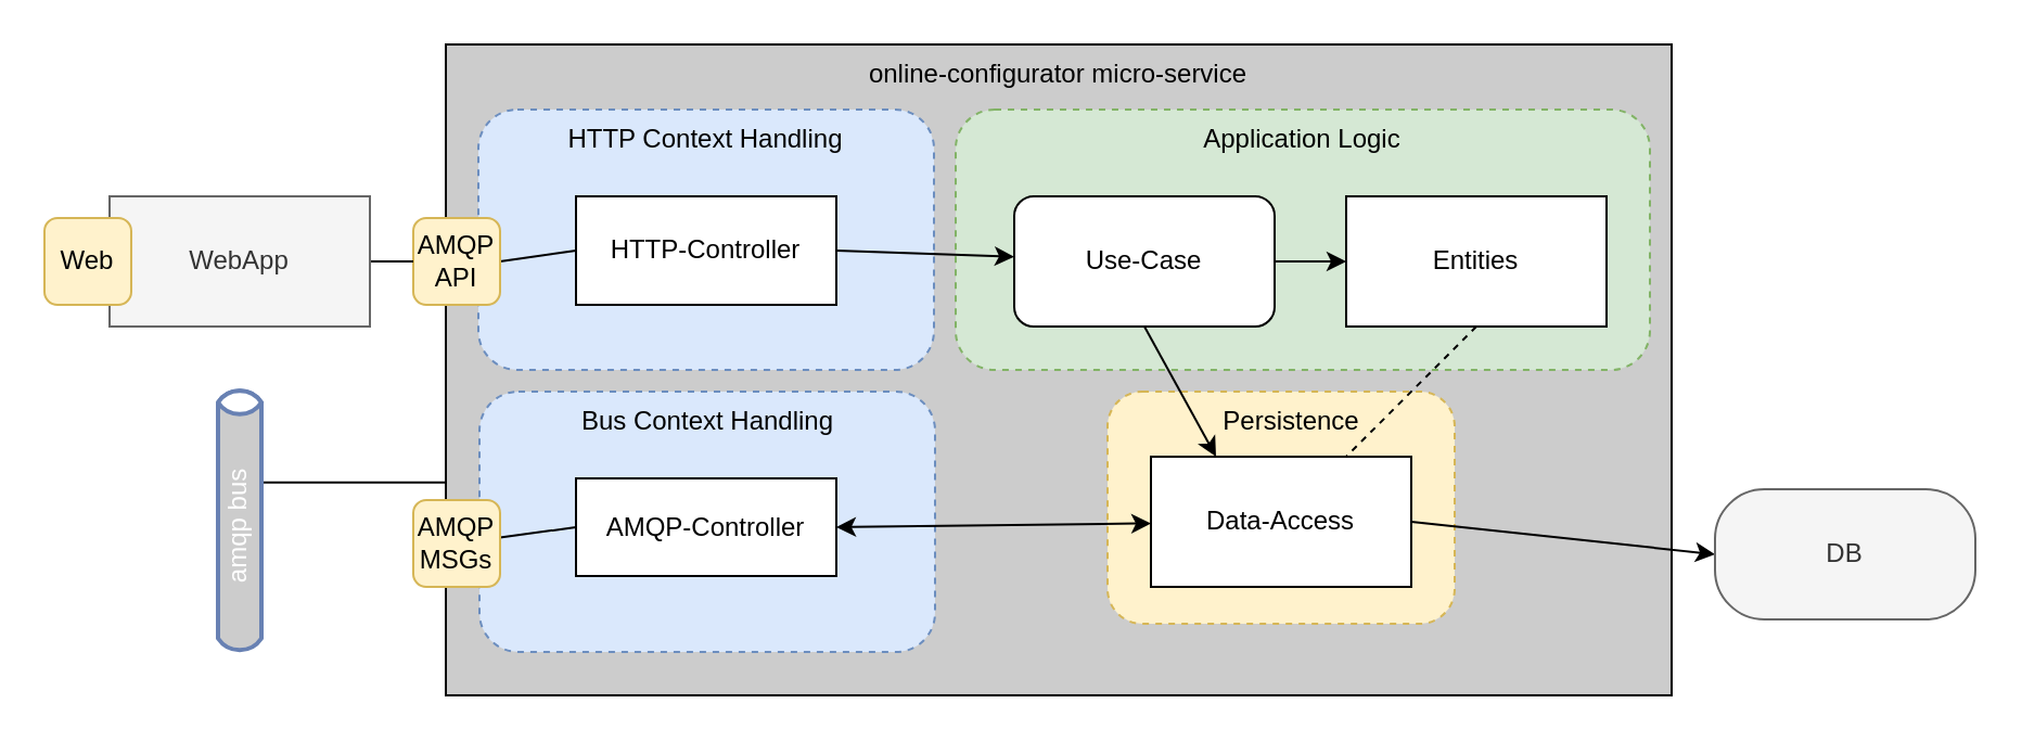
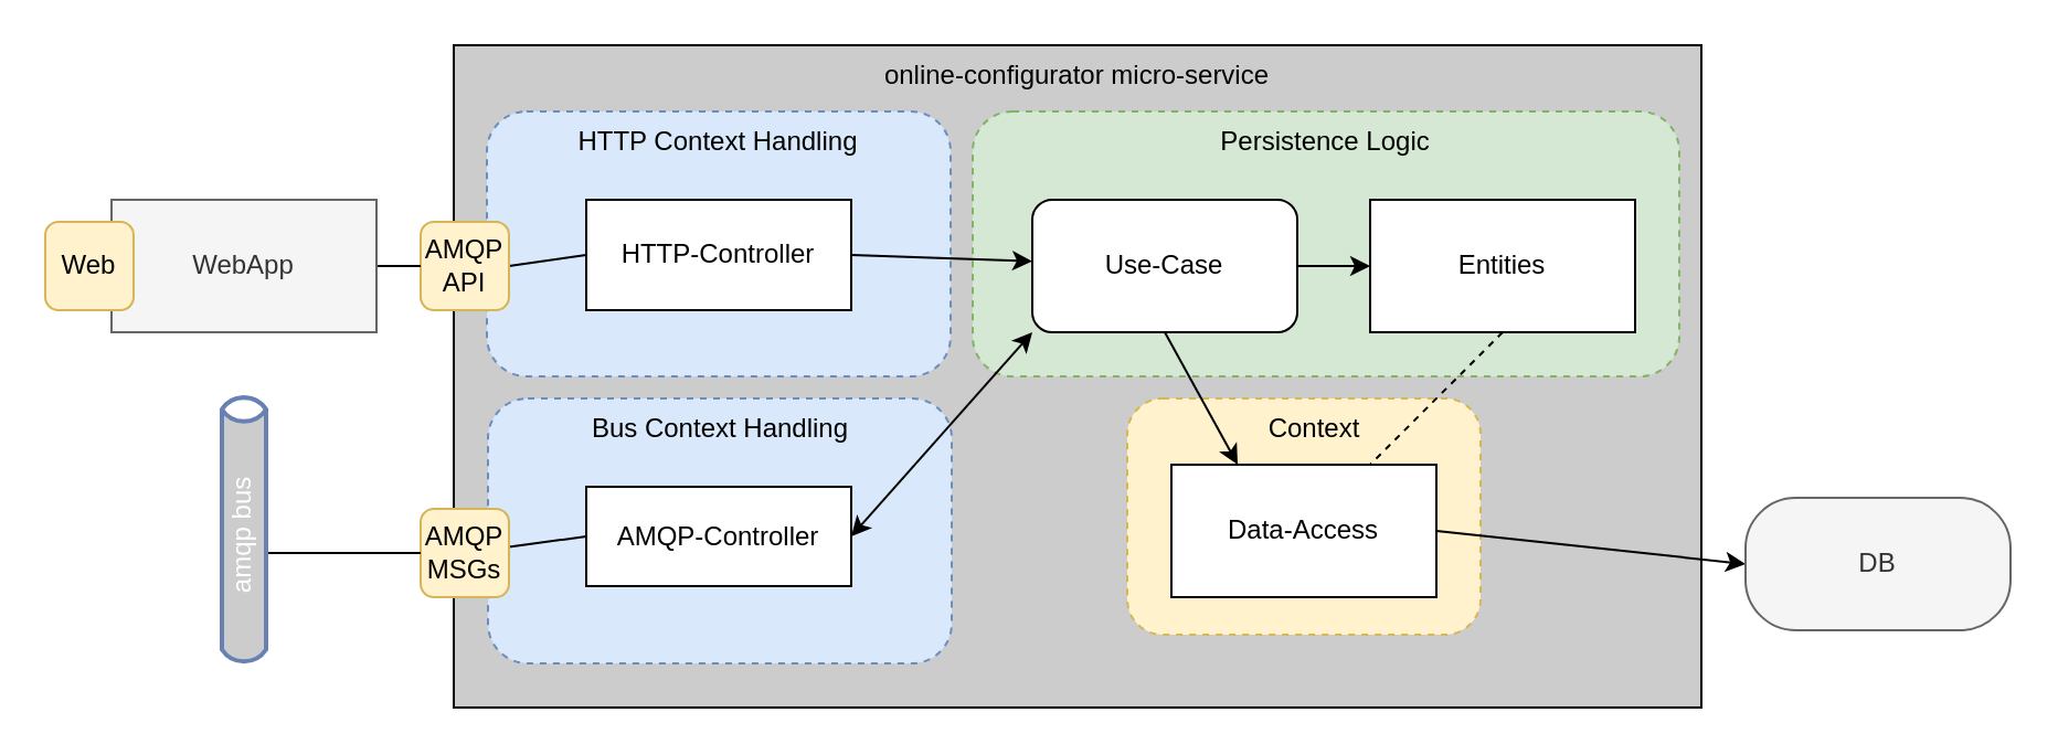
  <mxCell id="0" />
  <mxCell id="1" parent="0" />
  <mxCell id="2" value="&lt;span&gt;online-configurator micro-&lt;/span&gt;&lt;span&gt;service&lt;/span&gt;" style="rounded=0;whiteSpace=wrap;html=1;verticalAlign=top;fillColor=#cccccc;" parent="1" vertex="1"><mxGeometry x="205" y="20" width="565" height="300" as="geometry" /></mxCell>
- <mxCell id="3" value="&amp;nbsp; &amp;nbsp;Persistence" style="rounded=1;whiteSpace=wrap;html=1;fillColor=#fff2cc;strokeColor=#d6b656;verticalAlign=top;dashed=1;" parent="1" vertex="1"><mxGeometry x="510" y="180" width="160" height="107" as="geometry" /></mxCell>
- <mxCell id="4" value="Application Logic" style="rounded=1;whiteSpace=wrap;html=1;fillColor=#d5e8d4;strokeColor=#82b366;verticalAlign=top;dashed=1;" parent="1" vertex="1"><mxGeometry x="440" y="50" width="320" height="120" as="geometry" /></mxCell>
+ <mxCell id="3" value="&amp;nbsp; &amp;nbsp;Context" style="rounded=1;whiteSpace=wrap;html=1;fillColor=#fff2cc;strokeColor=#d6b656;verticalAlign=top;dashed=1;" parent="1" vertex="1"><mxGeometry x="510" y="180" width="160" height="107" as="geometry" /></mxCell>
+ <mxCell id="4" value="Persistence Logic" style="rounded=1;whiteSpace=wrap;html=1;fillColor=#d5e8d4;strokeColor=#82b366;verticalAlign=top;dashed=1;" parent="1" vertex="1"><mxGeometry x="440" y="50" width="320" height="120" as="geometry" /></mxCell>
  <mxCell id="5" value="HTTP Context Handling" style="rounded=1;whiteSpace=wrap;html=1;fillColor=#dae8fc;strokeColor=#6c8ebf;verticalAlign=top;dashed=1;" parent="1" vertex="1"><mxGeometry x="220" y="50" width="210" height="120" as="geometry" /></mxCell>
  <mxCell id="6" value="WebApp" style="rounded=0;whiteSpace=wrap;html=1;fillColor=#f5f5f5;strokeColor=#666666;fontColor=#333333;" parent="1" vertex="1"><mxGeometry x="50" y="90" width="120" height="60" as="geometry" /></mxCell>
  <mxCell id="7" style="edgeStyle=none;rounded=0;orthogonalLoop=1;jettySize=auto;html=1;entryX=0;entryY=0.5;entryDx=0;entryDy=0;startArrow=none;startFill=0;endArrow=classic;endFill=1;exitX=1;exitY=0.5;exitDx=0;exitDy=0;" parent="1" source="21" target="14" edge="1"><mxGeometry relative="1" as="geometry"><mxPoint x="960" y="240" as="sourcePoint" /></mxGeometry></mxCell>
  <mxCell id="8" style="edgeStyle=none;rounded=0;orthogonalLoop=1;jettySize=auto;html=1;exitX=1;exitY=0.5;exitDx=0;exitDy=0;startArrow=none;startFill=0;endArrow=classic;endFill=1;" parent="1" source="9" target="18" edge="1"><mxGeometry relative="1" as="geometry" /></mxCell>
  <mxCell id="9" value="HTTP-Controller" style="rounded=0;whiteSpace=wrap;html=1;" parent="1" vertex="1"><mxGeometry x="265" y="90" width="120" height="50" as="geometry" /></mxCell>
  <mxCell id="10" style="edgeStyle=none;rounded=0;orthogonalLoop=1;jettySize=auto;html=1;exitX=1;exitY=0.5;exitDx=0;exitDy=0;entryX=0;entryY=0.5;entryDx=0;entryDy=0;startArrow=none;startFill=0;endArrow=none;endFill=0;" parent="1" source="11" target="9" edge="1"><mxGeometry relative="1" as="geometry" /></mxCell>
  <mxCell id="11" value="AMQP&lt;br&gt;API" style="rounded=1;whiteSpace=wrap;html=1;fillColor=#fff2cc;strokeColor=#d6b656;" parent="1" vertex="1"><mxGeometry x="190" y="100" width="40" height="40" as="geometry" /></mxCell>
  <mxCell id="12" style="rounded=0;orthogonalLoop=1;jettySize=auto;html=1;exitX=1;exitY=0.5;exitDx=0;exitDy=0;entryX=0;entryY=0.5;entryDx=0;entryDy=0;endArrow=none;endFill=0;startArrow=none;startFill=0;" parent="1" source="13" target="11" edge="1"><mxGeometry relative="1" as="geometry" /></mxCell>
  <mxCell id="13" value="WebApp" style="rounded=0;whiteSpace=wrap;html=1;fillColor=#f5f5f5;strokeColor=#666666;fontColor=#333333;" parent="1" vertex="1"><mxGeometry x="50" y="90" width="120" height="60" as="geometry" /></mxCell>
  <mxCell id="14" value="DB" style="rounded=1;whiteSpace=wrap;html=1;arcSize=38;fillColor=#f5f5f5;fontColor=#333333;strokeColor=#666666;" parent="1" vertex="1"><mxGeometry x="790" y="225" width="120" height="60" as="geometry" /></mxCell>
  <mxCell id="15" value="Web" style="rounded=1;whiteSpace=wrap;html=1;fillColor=#fff2cc;strokeColor=#d6b656;" parent="1" vertex="1"><mxGeometry x="20" y="100" width="40" height="40" as="geometry" /></mxCell>
  <mxCell id="16" style="edgeStyle=none;rounded=0;orthogonalLoop=1;jettySize=auto;html=1;exitX=0.5;exitY=1;exitDx=0;exitDy=0;startArrow=none;startFill=0;endArrow=classic;endFill=1;entryX=0.25;entryY=0;entryDx=0;entryDy=0;" parent="1" source="18" target="21" edge="1"><mxGeometry relative="1" as="geometry" /></mxCell>
  <mxCell id="17" value="" style="edgeStyle=none;rounded=0;orthogonalLoop=1;jettySize=auto;html=1;startArrow=none;startFill=0;endArrow=classic;endFill=1;exitX=1;exitY=0.5;exitDx=0;exitDy=0;entryX=0;entryY=0.5;entryDx=0;entryDy=0;" parent="1" source="18" target="20" edge="1"><mxGeometry relative="1" as="geometry"><mxPoint x="620" y="-100" as="sourcePoint" /></mxGeometry></mxCell>
  <mxCell id="18" value="Use-Case" style="whiteSpace=wrap;html=1;rounded=1;" parent="1" vertex="1"><mxGeometry x="467" y="90" width="120" height="60" as="geometry" /></mxCell>
  <mxCell id="19" style="edgeStyle=none;rounded=0;orthogonalLoop=1;jettySize=auto;html=1;exitX=0.5;exitY=1;exitDx=0;exitDy=0;endArrow=none;endFill=0;dashed=1;" parent="1" source="20" target="21" edge="1"><mxGeometry relative="1" as="geometry" /></mxCell>
  <mxCell id="20" value="Entities" style="rounded=0;whiteSpace=wrap;html=1;" parent="1" vertex="1"><mxGeometry x="620" y="90" width="120" height="60" as="geometry" /></mxCell>
  <mxCell id="21" value="Data-Access" style="rounded=0;whiteSpace=wrap;html=1;" parent="1" vertex="1"><mxGeometry x="530" y="210" width="120" height="60" as="geometry" /></mxCell>
  <mxCell id="22" value="Bus Context Handling" style="rounded=1;whiteSpace=wrap;html=1;fillColor=#dae8fc;strokeColor=#6c8ebf;verticalAlign=top;dashed=1;" parent="1" vertex="1"><mxGeometry x="220.5" y="180" width="210" height="120" as="geometry" /></mxCell>
- <mxCell id="23" style="rounded=0;orthogonalLoop=1;jettySize=auto;html=1;exitX=1;exitY=0.5;exitDx=0;exitDy=0;startArrow=classic;startFill=1;" parent="1" source="25" target="21" edge="1"><mxGeometry relative="1" as="geometry" /></mxCell>
+ <mxCell id="23" style="rounded=0;orthogonalLoop=1;jettySize=auto;html=1;exitX=1;exitY=0.5;exitDx=0;exitDy=0;entryX=0;entryY=1;entryDx=0;entryDy=0;startArrow=classic;startFill=1;" parent="1" source="25" target="18" edge="1"><mxGeometry relative="1" as="geometry" /></mxCell>
  <mxCell id="24" style="edgeStyle=none;rounded=0;orthogonalLoop=1;jettySize=auto;html=1;exitX=0;exitY=0.5;exitDx=0;exitDy=0;startArrow=none;startFill=0;endArrow=none;endFill=0;" parent="1" source="25" target="26" edge="1"><mxGeometry relative="1" as="geometry" /></mxCell>
  <mxCell id="25" value="AMQP-Controller" style="rounded=0;whiteSpace=wrap;html=1;" parent="1" vertex="1"><mxGeometry x="265" y="220" width="120" height="45" as="geometry" /></mxCell>
  <mxCell id="26" value="AMQP&lt;br&gt;MSGs" style="rounded=1;whiteSpace=wrap;html=1;fillColor=#fff2cc;strokeColor=#d6b656;" parent="1" vertex="1"><mxGeometry x="190" y="230" width="40" height="40" as="geometry" /></mxCell>
- <mxCell id="27" style="edgeStyle=none;rounded=0;orthogonalLoop=1;jettySize=auto;html=1;startArrow=none;startFill=0;endArrow=none;endFill=0;" parent="1" source="28" target="2" edge="1"><mxGeometry relative="1" as="geometry"><mxPoint x="170" y="250" as="sourcePoint" /></mxGeometry></mxCell>
+ <mxCell id="27" style="edgeStyle=none;rounded=0;orthogonalLoop=1;jettySize=auto;html=1;entryX=0;entryY=0.5;entryDx=0;entryDy=0;startArrow=none;startFill=0;endArrow=none;endFill=0;" parent="1" source="28" target="26" edge="1"><mxGeometry relative="1" as="geometry"><mxPoint x="170" y="250" as="sourcePoint" /></mxGeometry></mxCell>
  <mxCell id="28" value="amqp bus&amp;nbsp;&amp;nbsp;" style="html=1;outlineConnect=0;fillColor=#CCCCCC;strokeColor=#6881B3;gradientColor=none;gradientDirection=north;strokeWidth=2;shape=mxgraph.networks.bus;gradientColor=none;gradientDirection=north;fontColor=#ffffff;perimeter=backbonePerimeter;backboneSize=20;rotation=-90;verticalAlign=middle;horizontal=1;" parent="1" vertex="1"><mxGeometry x="47.63" y="229.37" width="124.75" height="20" as="geometry" /></mxCell>
